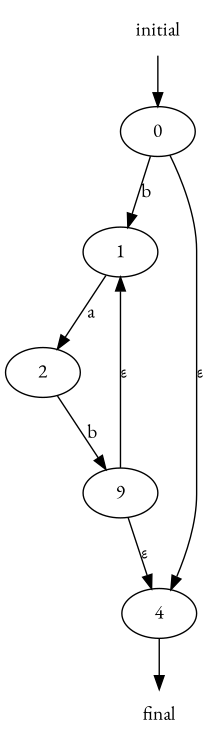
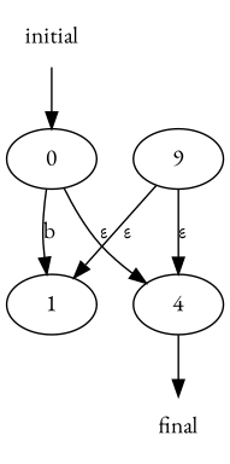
  digraph {
    fontname="EB Garamond"
    node [fontname="EB Garamond"]
    edge [fontname="EB Garamond"]
    initial [shape=none]
    0
    1
    4
    final [shape=none]
-   2
    n7 [label=9]
    initial -> 0
    0 -> 1 [label=b]
    0 -> 4 [label="ε"]
-   1 -> 2 [label=a]
    4 -> final
-   2 -> n7 [label=b]
    n7 -> 1 [label="ε"]
    n7 -> 4 [label="ε"]
  }
